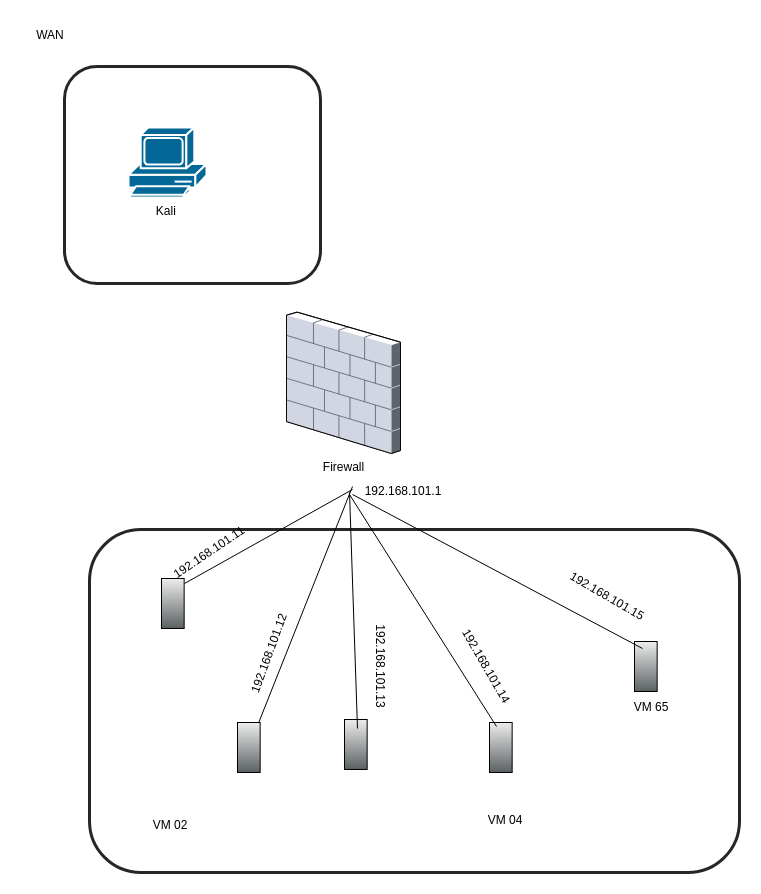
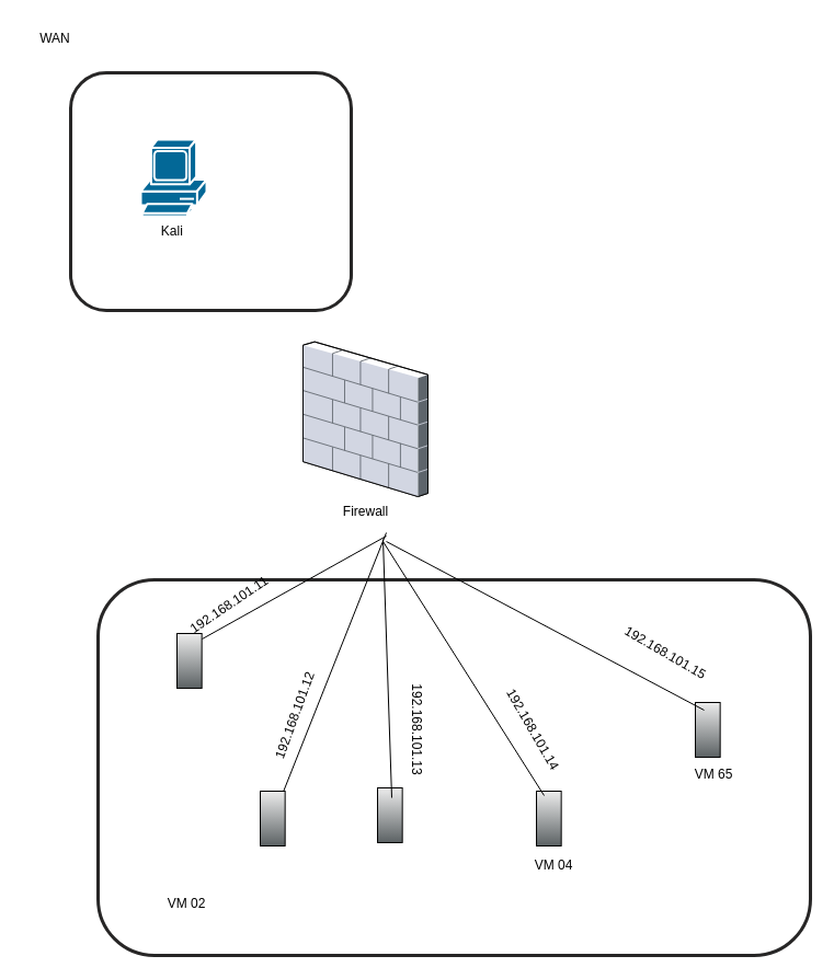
  <mxCell id="0" />
  <mxCell id="1" parent="0" />
  <mxCell id="2" value="" style="rounded=1;whiteSpace=wrap;html=1;fillColor=none;strokeColor=light-dark(#272626, #8a8585);strokeWidth=3;" vertex="1" parent="1"><mxGeometry x="89" y="529" width="650" height="343" as="geometry" /></mxCell>
  <mxCell id="3" value="" style="rounded=1;whiteSpace=wrap;html=1;fillColor=none;strokeColor=light-dark(#272626, #8a8585);strokeWidth=3;" vertex="1" parent="1"><mxGeometry x="64" y="66" width="256" height="217" as="geometry" /></mxCell>
- <mxCell id="4" value="Kali&amp;nbsp;" style="shape=mxgraph.cisco.computers_and_peripherals.pc;html=1;pointerEvents=1;dashed=0;fillColor=#036897;strokeColor=#ffffff;strokeWidth=2;verticalLabelPosition=bottom;verticalAlign=top;align=center;outlineConnect=0;" vertex="1" parent="1"><mxGeometry x="128" y="127" width="78" height="70" as="geometry" /></mxCell>
+ <mxCell id="4" value="Kali&amp;nbsp;" style="shape=mxgraph.cisco.computers_and_peripherals.pc;html=1;pointerEvents=1;dashed=0;fillColor=#036897;strokeColor=#ffffff;strokeWidth=2;verticalLabelPosition=bottom;verticalAlign=top;align=center;outlineConnect=0;" vertex="1" parent="1"><mxGeometry x="128" y="127" width="60" height="70" as="geometry" /></mxCell>
  <mxCell id="5" value="" style="shape=mxgraph.networks2.icon;aspect=fixed;fillColor=#EDEDED;strokeColor=#000000;gradientColor=#5B6163;network2IconShadow=1;network2bgFillColor=none;network2Icon=mxgraph.networks2.desktop_pc;network2IconXOffset=-0.003;network2IconYOffset=0.0;network2IconW=0.453;network2IconH=1.0;" vertex="1" parent="1"><mxGeometry x="634" y="641" width="22.65" height="49.975" as="geometry" /></mxCell>
  <mxCell id="6" value="" style="shape=mxgraph.networks2.icon;aspect=fixed;fillColor=#EDEDED;strokeColor=#000000;gradientColor=#5B6163;network2IconShadow=1;network2bgFillColor=none;network2Icon=mxgraph.networks2.desktop_pc;network2IconXOffset=-0.003;network2IconYOffset=0.0;network2IconW=0.453;network2IconH=1.0;" vertex="1" parent="1"><mxGeometry x="489" y="722" width="22.65" height="49.975" as="geometry" /></mxCell>
  <mxCell id="7" value="" style="shape=mxgraph.networks2.icon;aspect=fixed;fillColor=#EDEDED;strokeColor=#000000;gradientColor=#5B6163;network2IconShadow=1;network2bgFillColor=none;network2Icon=mxgraph.networks2.desktop_pc;network2IconXOffset=-0.003;network2IconYOffset=0.0;network2IconW=0.453;network2IconH=1.0;" vertex="1" parent="1"><mxGeometry x="344" y="719" width="22.65" height="49.975" as="geometry" /></mxCell>
  <mxCell id="8" value="" style="shape=mxgraph.networks2.icon;aspect=fixed;fillColor=#EDEDED;strokeColor=#000000;gradientColor=#5B6163;network2IconShadow=1;network2bgFillColor=none;network2Icon=mxgraph.networks2.desktop_pc;network2IconXOffset=-0.003;network2IconYOffset=0.0;network2IconW=0.453;network2IconH=1.0;" vertex="1" parent="1"><mxGeometry x="237" y="722" width="22.65" height="49.975" as="geometry" /></mxCell>
  <mxCell id="9" value="" style="shape=mxgraph.networks2.icon;aspect=fixed;fillColor=#EDEDED;strokeColor=#000000;gradientColor=#5B6163;network2IconShadow=1;network2bgFillColor=none;network2Icon=mxgraph.networks2.desktop_pc;network2IconXOffset=-0.003;network2IconYOffset=0.0;network2IconW=0.453;network2IconH=1.0;" vertex="1" parent="1"><mxGeometry x="161" y="578" width="22.65" height="49.975" as="geometry" /></mxCell>
- <mxCell id="10" value="Firewall" style="verticalLabelPosition=bottom;sketch=0;aspect=fixed;html=1;verticalAlign=top;strokeColor=none;align=center;outlineConnect=0;shape=mxgraph.citrix.firewall;" vertex="1" parent="1"><mxGeometry x="286" y="311.64" width="114" height="141.36" as="geometry" /></mxCell>
+ <mxCell id="10" value="Firewall" style="verticalLabelPosition=bottom;sketch=0;aspect=fixed;html=1;verticalAlign=top;strokeColor=none;align=center;outlineConnect=0;shape=mxgraph.citrix.firewall;" vertex="1" parent="1"><mxGeometry x="276" y="311.64" width="114" height="141.36" as="geometry" /></mxCell>
  <mxCell id="11" value="WAN" style="text;html=1;align=center;verticalAlign=middle;whiteSpace=wrap;rounded=0;" vertex="1" parent="1"><mxGeometry x="20" y="20" width="60" height="30" as="geometry" /></mxCell>
  <mxCell id="12" value="VM 02" style="text;html=1;align=center;verticalAlign=middle;whiteSpace=wrap;rounded=0;" vertex="1" parent="1"><mxGeometry x="140" y="810" width="60" height="30" as="geometry" /></mxCell>
- <mxCell id="13" value="VM 04" style="text;html=1;align=center;verticalAlign=middle;whiteSpace=wrap;rounded=0;" vertex="1" parent="1"><mxGeometry x="475" y="805" width="60" height="30" as="geometry" /></mxCell>
+ <mxCell id="13" value="VM 04" style="text;html=1;align=center;verticalAlign=middle;whiteSpace=wrap;rounded=0;" vertex="1" parent="1"><mxGeometry x="475" y="775" width="60" height="30" as="geometry" /></mxCell>
  <mxCell id="14" value="VM 65" style="text;html=1;align=center;verticalAlign=middle;whiteSpace=wrap;rounded=0;" vertex="1" parent="1"><mxGeometry x="621" y="692" width="60" height="30" as="geometry" /></mxCell>
  <mxCell id="15" value="" style="endArrow=none;html=1;rounded=0;exitX=1.015;exitY=0.1;exitDx=0;exitDy=0;exitPerimeter=0;" edge="1" parent="1" source="9"><mxGeometry width="50" height="50" relative="1" as="geometry"><mxPoint x="352" y="547" as="sourcePoint" /><mxPoint x="352" y="489" as="targetPoint" /></mxGeometry></mxCell>
  <mxCell id="16" value="" style="endArrow=none;html=1;rounded=0;" edge="1" parent="1" source="8"><mxGeometry width="50" height="50" relative="1" as="geometry"><mxPoint x="352" y="547" as="sourcePoint" /><mxPoint x="352" y="486" as="targetPoint" /></mxGeometry></mxCell>
  <mxCell id="17" value="" style="endArrow=none;html=1;rounded=0;exitX=0.574;exitY=0.18;exitDx=0;exitDy=0;exitPerimeter=0;" edge="1" parent="1" source="7"><mxGeometry width="50" height="50" relative="1" as="geometry"><mxPoint x="352" y="547" as="sourcePoint" /><mxPoint x="349" y="492" as="targetPoint" /></mxGeometry></mxCell>
  <mxCell id="18" value="" style="endArrow=none;html=1;rounded=0;entryX=0.309;entryY=0.08;entryDx=0;entryDy=0;entryPerimeter=0;" edge="1" parent="1" target="6"><mxGeometry width="50" height="50" relative="1" as="geometry"><mxPoint x="349" y="494" as="sourcePoint" /><mxPoint x="402" y="497" as="targetPoint" /></mxGeometry></mxCell>
  <mxCell id="19" value="" style="endArrow=none;html=1;rounded=0;entryX=0.353;entryY=0.14;entryDx=0;entryDy=0;entryPerimeter=0;" edge="1" parent="1" target="5"><mxGeometry width="50" height="50" relative="1" as="geometry"><mxPoint x="352" y="494" as="sourcePoint" /><mxPoint x="402" y="497" as="targetPoint" /></mxGeometry></mxCell>
- <mxCell id="20" value="192.168.101.1" style="text;html=1;align=center;verticalAlign=middle;whiteSpace=wrap;rounded=0;" vertex="1" parent="1"><mxGeometry x="373" y="476" width="60" height="30" as="geometry" /></mxCell>
  <mxCell id="21" value="192.168.101.15" style="text;html=1;align=center;verticalAlign=middle;whiteSpace=wrap;rounded=0;rotation=30;" vertex="1" parent="1"><mxGeometry x="577" y="581" width="60" height="30" as="geometry" /></mxCell>
  <mxCell id="22" value="192.168.101.14" style="text;html=1;align=center;verticalAlign=middle;whiteSpace=wrap;rounded=0;rotation=60;" vertex="1" parent="1"><mxGeometry x="456.001" y="650.99" width="60" height="30" as="geometry" /></mxCell>
  <mxCell id="23" value="192.168.101.13" style="text;html=1;align=center;verticalAlign=middle;whiteSpace=wrap;rounded=0;rotation=90;" vertex="1" parent="1"><mxGeometry x="350.001" y="650.99" width="60" height="30" as="geometry" /></mxCell>
  <mxCell id="24" value="192.168.101.12" style="text;html=1;align=center;verticalAlign=middle;whiteSpace=wrap;rounded=0;rotation=-70;" vertex="1" parent="1"><mxGeometry x="239.001" y="638" width="60" height="30" as="geometry" /></mxCell>
  <mxCell id="25" value="192.168.101.11" style="text;html=1;align=center;verticalAlign=middle;whiteSpace=wrap;rounded=0;rotation=-34;" vertex="1" parent="1"><mxGeometry x="179.001" y="537" width="60" height="30" as="geometry" /></mxCell>
